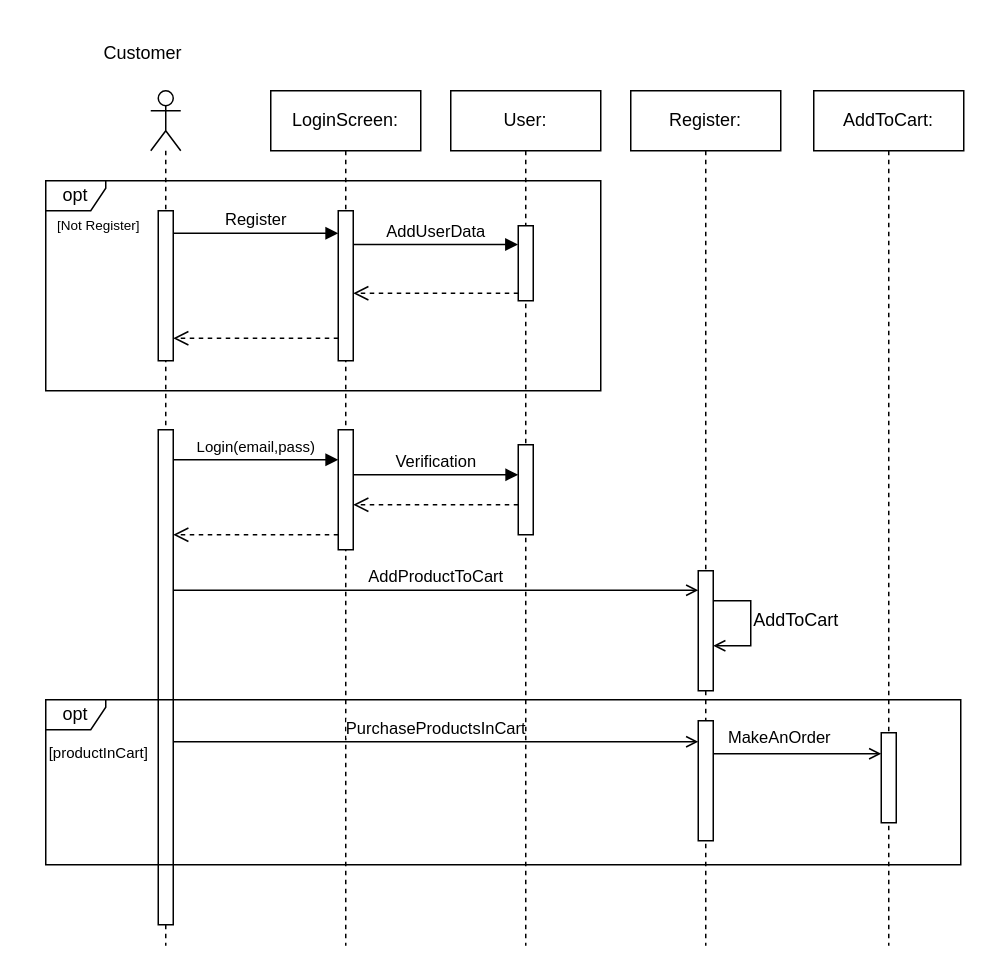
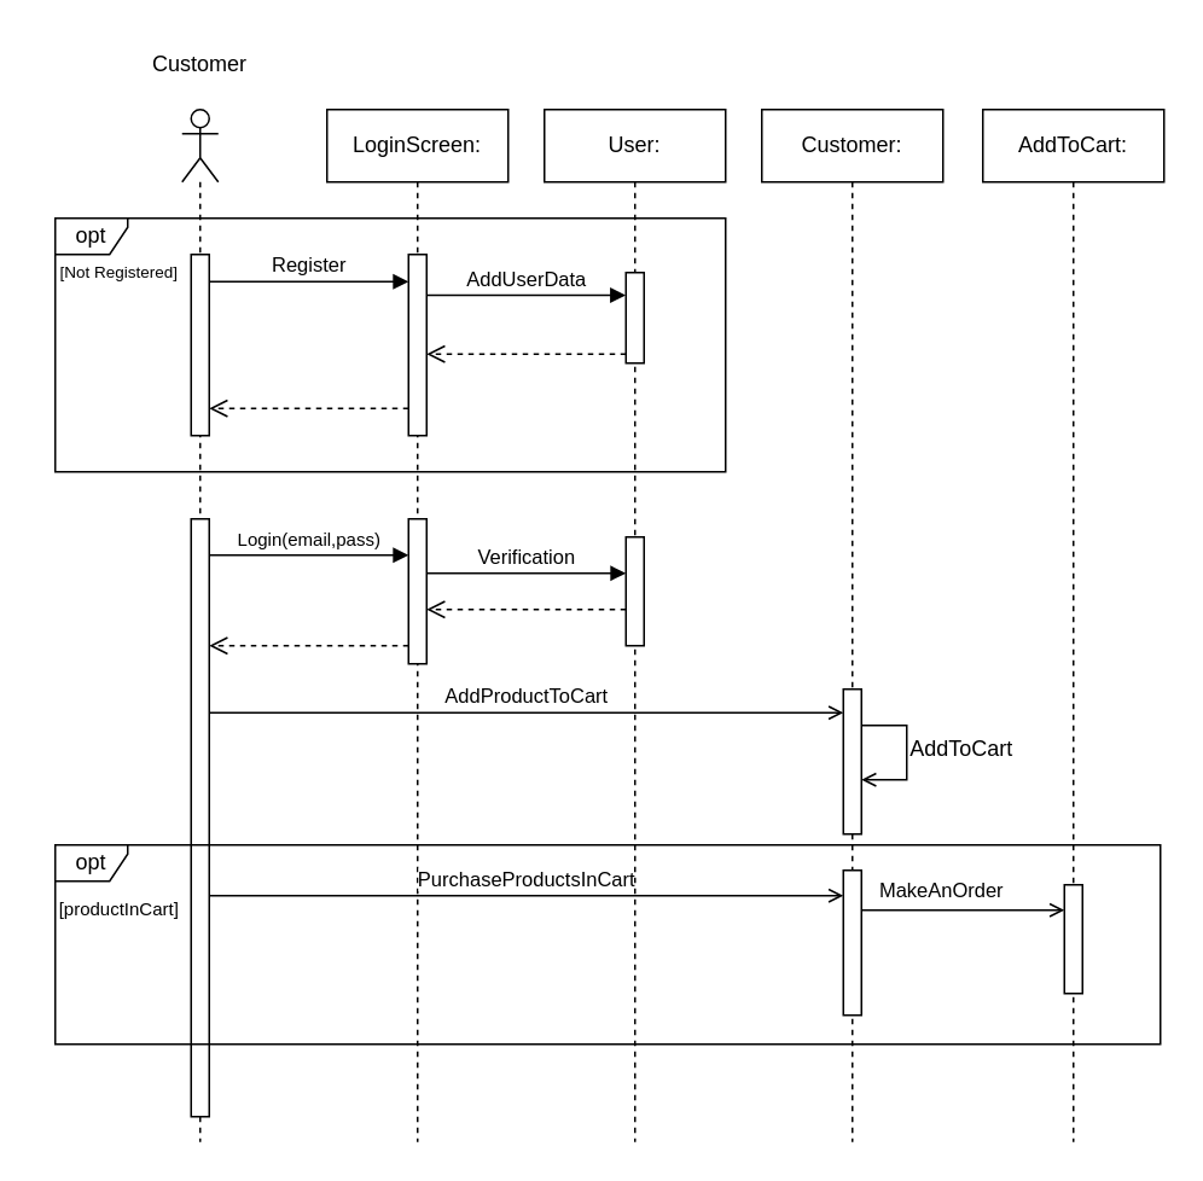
  <mxCell id="0" />
  <mxCell id="1" parent="0" />
  <mxCell id="2" value="" style="shape=umlLifeline;perimeter=lifelinePerimeter;whiteSpace=wrap;html=1;container=1;dropTarget=0;collapsible=0;recursiveResize=0;outlineConnect=0;portConstraint=eastwest;newEdgeStyle={&quot;curved&quot;:0,&quot;rounded&quot;:0};participant=umlActor;" parent="1" vertex="1"><mxGeometry x="100" y="60" width="20" height="570" as="geometry" /></mxCell>
  <mxCell id="3" value="" style="html=1;points=[[0,0,0,0,5],[0,1,0,0,-5],[1,0,0,0,5],[1,1,0,0,-5]];perimeter=orthogonalPerimeter;outlineConnect=0;targetShapes=umlLifeline;portConstraint=eastwest;newEdgeStyle={&quot;curved&quot;:0,&quot;rounded&quot;:0};" parent="2" vertex="1"><mxGeometry x="5" y="226" width="10" height="330" as="geometry" /></mxCell>
  <mxCell id="4" value="User:" style="shape=umlLifeline;perimeter=lifelinePerimeter;whiteSpace=wrap;html=1;container=1;dropTarget=0;collapsible=0;recursiveResize=0;outlineConnect=0;portConstraint=eastwest;newEdgeStyle={&quot;curved&quot;:0,&quot;rounded&quot;:0};" parent="1" vertex="1"><mxGeometry x="300" y="60" width="100" height="570" as="geometry" /></mxCell>
  <mxCell id="5" value="" style="html=1;points=[[0,0,0,0,5],[0,1,0,0,-5],[1,0,0,0,5],[1,1,0,0,-5]];perimeter=orthogonalPerimeter;outlineConnect=0;targetShapes=umlLifeline;portConstraint=eastwest;newEdgeStyle={&quot;curved&quot;:0,&quot;rounded&quot;:0};" parent="4" vertex="1"><mxGeometry x="45" y="236" width="10" height="60" as="geometry" /></mxCell>
- <mxCell id="6" value="Customer" style="text;html=1;strokeColor=none;fillColor=none;align=center;verticalAlign=middle;whiteSpace=wrap;rounded=0;" parent="1" vertex="1"><mxGeometry x="65" y="20" width="60" height="30" as="geometry" /></mxCell>
+ <mxCell id="6" value="Customer" style="text;html=1;strokeColor=none;fillColor=none;align=center;verticalAlign=middle;whiteSpace=wrap;rounded=0;" parent="1" vertex="1"><mxGeometry x="80" y="20" width="60" height="30" as="geometry" /></mxCell>
  <mxCell id="7" value="LoginScreen:" style="shape=umlLifeline;perimeter=lifelinePerimeter;whiteSpace=wrap;html=1;container=1;dropTarget=0;collapsible=0;recursiveResize=0;outlineConnect=0;portConstraint=eastwest;newEdgeStyle={&quot;curved&quot;:0,&quot;rounded&quot;:0};" parent="1" vertex="1"><mxGeometry x="180" y="60" width="100" height="570" as="geometry" /></mxCell>
  <mxCell id="8" value="" style="html=1;points=[[0,0,0,0,5],[0,1,0,0,-5],[1,0,0,0,5],[1,1,0,0,-5]];perimeter=orthogonalPerimeter;outlineConnect=0;targetShapes=umlLifeline;portConstraint=eastwest;newEdgeStyle={&quot;curved&quot;:0,&quot;rounded&quot;:0};" parent="7" vertex="1"><mxGeometry x="45" y="226" width="10" height="80" as="geometry" /></mxCell>
  <mxCell id="9" value="&lt;font style=&quot;font-size: 10px;&quot;&gt;Login(email,pass)&lt;/font&gt;" style="html=1;verticalAlign=bottom;endArrow=block;curved=0;rounded=0;exitX=1;exitY=0;exitDx=0;exitDy=5;exitPerimeter=0;" parent="1" edge="1"><mxGeometry width="80" relative="1" as="geometry"><mxPoint x="115" y="306" as="sourcePoint" /><mxPoint x="225" y="306" as="targetPoint" /></mxGeometry></mxCell>
  <mxCell id="10" value="Verification" style="html=1;verticalAlign=bottom;endArrow=block;curved=0;rounded=0;entryX=-0.015;entryY=0.25;entryDx=0;entryDy=0;entryPerimeter=0;" parent="1" edge="1"><mxGeometry width="80" relative="1" as="geometry"><mxPoint x="235" y="316" as="sourcePoint" /><mxPoint x="345" y="316" as="targetPoint" /></mxGeometry></mxCell>
  <mxCell id="11" value="" style="html=1;verticalAlign=bottom;endArrow=open;dashed=1;endSize=8;curved=0;rounded=0;exitX=0;exitY=1;exitDx=0;exitDy=-5;exitPerimeter=0;" parent="1" edge="1"><mxGeometry relative="1" as="geometry"><mxPoint x="225" y="356" as="sourcePoint" /><mxPoint x="115" y="356" as="targetPoint" /></mxGeometry></mxCell>
  <mxCell id="12" value="" style="html=1;verticalAlign=bottom;endArrow=open;dashed=1;endSize=8;curved=0;rounded=0;exitX=0;exitY=1;exitDx=0;exitDy=-5;exitPerimeter=0;" parent="1" edge="1"><mxGeometry relative="1" as="geometry"><mxPoint x="345" y="336" as="sourcePoint" /><mxPoint x="235" y="336" as="targetPoint" /></mxGeometry></mxCell>
- <mxCell id="13" value="Register:" style="shape=umlLifeline;perimeter=lifelinePerimeter;whiteSpace=wrap;html=1;container=1;dropTarget=0;collapsible=0;recursiveResize=0;outlineConnect=0;portConstraint=eastwest;newEdgeStyle={&quot;curved&quot;:0,&quot;rounded&quot;:0};" parent="1" vertex="1"><mxGeometry x="420" y="60" width="100" height="570" as="geometry" /></mxCell>
+ <mxCell id="13" value="Customer:" style="shape=umlLifeline;perimeter=lifelinePerimeter;whiteSpace=wrap;html=1;container=1;dropTarget=0;collapsible=0;recursiveResize=0;outlineConnect=0;portConstraint=eastwest;newEdgeStyle={&quot;curved&quot;:0,&quot;rounded&quot;:0};" parent="1" vertex="1"><mxGeometry x="420" y="60" width="100" height="570" as="geometry" /></mxCell>
  <mxCell id="14" value="" style="html=1;points=[[0,0,0,0,5],[0,1,0,0,-5],[1,0,0,0,5],[1,1,0,0,-5]];perimeter=orthogonalPerimeter;outlineConnect=0;targetShapes=umlLifeline;portConstraint=eastwest;newEdgeStyle={&quot;curved&quot;:0,&quot;rounded&quot;:0};" parent="13" vertex="1"><mxGeometry x="45" y="320" width="10" height="80" as="geometry" /></mxCell>
  <mxCell id="15" value="" style="endArrow=open;html=1;rounded=0;exitX=1;exitY=0;exitDx=0;exitDy=5;exitPerimeter=0;endFill=0;" edge="1" parent="13" target="14"><mxGeometry width="50" height="50" relative="1" as="geometry"><mxPoint x="55" y="340" as="sourcePoint" /><mxPoint x="55" y="410" as="targetPoint" /><Array as="points"><mxPoint x="80" y="340" /><mxPoint x="80" y="370" /></Array></mxGeometry></mxCell>
  <mxCell id="16" value="" style="html=1;points=[[0,0,0,0,5],[0,1,0,0,-5],[1,0,0,0,5],[1,1,0,0,-5]];perimeter=orthogonalPerimeter;outlineConnect=0;targetShapes=umlLifeline;portConstraint=eastwest;newEdgeStyle={&quot;curved&quot;:0,&quot;rounded&quot;:0};" vertex="1" parent="13"><mxGeometry x="45" y="420" width="10" height="80" as="geometry" /></mxCell>
  <mxCell id="17" value="AddToCart:" style="shape=umlLifeline;perimeter=lifelinePerimeter;whiteSpace=wrap;html=1;container=1;dropTarget=0;collapsible=0;recursiveResize=0;outlineConnect=0;portConstraint=eastwest;newEdgeStyle={&quot;curved&quot;:0,&quot;rounded&quot;:0};" parent="1" vertex="1"><mxGeometry x="542" y="60" width="100" height="570" as="geometry" /></mxCell>
  <mxCell id="18" value="" style="html=1;points=[[0,0,0,0,5],[0,1,0,0,-5],[1,0,0,0,5],[1,1,0,0,-5]];perimeter=orthogonalPerimeter;outlineConnect=0;targetShapes=umlLifeline;portConstraint=eastwest;newEdgeStyle={&quot;curved&quot;:0,&quot;rounded&quot;:0};" parent="17" vertex="1"><mxGeometry x="45" y="428" width="10" height="60" as="geometry" /></mxCell>
  <mxCell id="19" value="AddProductToCart" style="html=1;verticalAlign=bottom;endArrow=open;curved=0;rounded=0;endFill=0;" parent="1" edge="1"><mxGeometry width="80" relative="1" as="geometry"><mxPoint x="115" y="393" as="sourcePoint" /><mxPoint x="465" y="393" as="targetPoint" /></mxGeometry></mxCell>
  <mxCell id="20" value="PurchaseProductsInCart" style="html=1;verticalAlign=bottom;endArrow=open;curved=0;rounded=0;endFill=0;" parent="1" edge="1"><mxGeometry width="80" relative="1" as="geometry"><mxPoint x="115" y="494" as="sourcePoint" /><mxPoint x="465" y="494" as="targetPoint" /></mxGeometry></mxCell>
  <mxCell id="21" value="MakeAnOrder" style="html=1;verticalAlign=bottom;endArrow=open;curved=0;rounded=0;endFill=0;" parent="1" edge="1" target="18"><mxGeometry x="-0.217" y="2" width="80" relative="1" as="geometry"><mxPoint x="475" y="502" as="sourcePoint" /><mxPoint x="580" y="500" as="targetPoint" /><mxPoint as="offset" /></mxGeometry></mxCell>
  <mxCell id="22" value="opt" style="shape=umlFrame;whiteSpace=wrap;html=1;pointerEvents=0;width=40;height=20;" parent="1" vertex="1"><mxGeometry x="30" y="466" width="610" height="110" as="geometry" /></mxCell>
  <mxCell id="23" value="[productInCart]" style="text;html=1;align=center;verticalAlign=middle;resizable=0;points=[];autosize=1;strokeColor=none;fillColor=none;fontSize=10;" parent="1" vertex="1"><mxGeometry x="20" y="486" width="90" height="30" as="geometry" /></mxCell>
  <mxCell id="24" value="opt" style="shape=umlFrame;whiteSpace=wrap;html=1;pointerEvents=0;width=40;height=20;" parent="1" vertex="1"><mxGeometry x="30" y="120" width="370" height="140" as="geometry" /></mxCell>
- <mxCell id="25" value="[Not Register]" style="text;html=1;align=center;verticalAlign=middle;resizable=0;points=[];autosize=1;strokeColor=none;fillColor=none;fontSize=9;" parent="1" vertex="1"><mxGeometry x="20" y="140" width="90" height="20" as="geometry" /></mxCell>
+ <mxCell id="25" value="[Not Registered]" style="text;html=1;align=center;verticalAlign=middle;resizable=0;points=[];autosize=1;strokeColor=none;fillColor=none;fontSize=9;" parent="1" vertex="1"><mxGeometry x="20" y="140" width="90" height="20" as="geometry" /></mxCell>
  <mxCell id="26" value="" style="html=1;points=[[0,0,0,0,5],[0,1,0,0,-5],[1,0,0,0,5],[1,1,0,0,-5]];perimeter=orthogonalPerimeter;outlineConnect=0;targetShapes=umlLifeline;portConstraint=eastwest;newEdgeStyle={&quot;curved&quot;:0,&quot;rounded&quot;:0};" parent="1" vertex="1"><mxGeometry x="345" y="150" width="10" height="50" as="geometry" /></mxCell>
  <mxCell id="27" value="Register" style="html=1;verticalAlign=bottom;endArrow=block;curved=0;rounded=0;exitX=1;exitY=0;exitDx=0;exitDy=5;exitPerimeter=0;" parent="1" edge="1"><mxGeometry width="80" relative="1" as="geometry"><mxPoint x="115" y="155" as="sourcePoint" /><mxPoint x="225" y="155" as="targetPoint" /></mxGeometry></mxCell>
  <mxCell id="28" value="AddUserData" style="html=1;verticalAlign=bottom;endArrow=block;curved=0;rounded=0;entryX=-0.015;entryY=0.25;entryDx=0;entryDy=0;entryPerimeter=0;" parent="1" source="33" target="26" edge="1"><mxGeometry width="80" relative="1" as="geometry"><mxPoint x="235" y="162.5" as="sourcePoint" /><mxPoint x="340" y="170" as="targetPoint" /></mxGeometry></mxCell>
  <mxCell id="29" value="" style="html=1;verticalAlign=bottom;endArrow=open;dashed=1;endSize=8;curved=0;rounded=0;exitX=0;exitY=1;exitDx=0;exitDy=-5;exitPerimeter=0;" parent="1" source="26" edge="1"><mxGeometry relative="1" as="geometry"><mxPoint x="345" y="190" as="sourcePoint" /><mxPoint x="235" y="195" as="targetPoint" /></mxGeometry></mxCell>
  <mxCell id="30" value="" style="html=1;verticalAlign=bottom;endArrow=open;dashed=1;endSize=8;curved=0;rounded=0;exitX=0;exitY=1;exitDx=0;exitDy=-5;exitPerimeter=0;entryX=1;entryY=1;entryDx=0;entryDy=-5;entryPerimeter=0;" parent="1" edge="1"><mxGeometry relative="1" as="geometry"><mxPoint x="225" y="225" as="sourcePoint" /><mxPoint x="115" y="225" as="targetPoint" /></mxGeometry></mxCell>
  <mxCell id="31" value="" style="html=1;points=[[0,0,0,0,5],[0,1,0,0,-5],[1,0,0,0,5],[1,1,0,0,-5]];perimeter=orthogonalPerimeter;outlineConnect=0;targetShapes=umlLifeline;portConstraint=eastwest;newEdgeStyle={&quot;curved&quot;:0,&quot;rounded&quot;:0};" parent="1" vertex="1"><mxGeometry x="105" y="140" width="10" height="100" as="geometry" /></mxCell>
  <mxCell id="32" value="" style="html=1;verticalAlign=bottom;endArrow=block;curved=0;rounded=0;entryX=-0.015;entryY=0.25;entryDx=0;entryDy=0;entryPerimeter=0;" parent="1" target="33" edge="1"><mxGeometry width="80" relative="1" as="geometry"><mxPoint x="235" y="162.5" as="sourcePoint" /><mxPoint x="345" y="163" as="targetPoint" /></mxGeometry></mxCell>
  <mxCell id="33" value="" style="html=1;points=[[0,0,0,0,5],[0,1,0,0,-5],[1,0,0,0,5],[1,1,0,0,-5]];perimeter=orthogonalPerimeter;outlineConnect=0;targetShapes=umlLifeline;portConstraint=eastwest;newEdgeStyle={&quot;curved&quot;:0,&quot;rounded&quot;:0};" parent="1" vertex="1"><mxGeometry x="225" y="140" width="10" height="100" as="geometry" /></mxCell>
  <mxCell id="34" value="AddToCart" style="text;html=1;align=center;verticalAlign=middle;resizable=0;points=[];autosize=1;strokeColor=none;fillColor=none;" vertex="1" parent="1"><mxGeometry x="490" y="398" width="80" height="30" as="geometry" /></mxCell>
